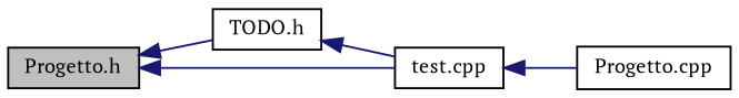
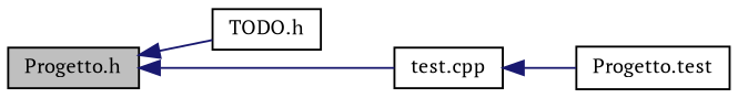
  digraph {
    fontname="PT Serif"
    rankdir=LR
    node [color=black fillcolor=white fontname="PT Serif" fontsize=10 shape=record style=filled]
    edge [color=midnightblue dir=back fontname="PT Serif" fontsize=10 labelfontname=Helvetica labelfontsize=10 style=solid]
    n1 [fillcolor=grey75 fontcolor=black height=0.2 label="Progetto.h" width=0.4]
    n2 [height=0.2 label="TODO.h" width=0.4]
    n3 [height=0.2 label="test.cpp" width=0.4]
-   n4 [height=0.2 label="Progetto.cpp" width=0.4]
+   n4 [height=0.2 label="Progetto.test" width=0.4]
    n1 -> n2
    n1 -> n3
-   n2 -> n3
    n3 -> n4
  }
